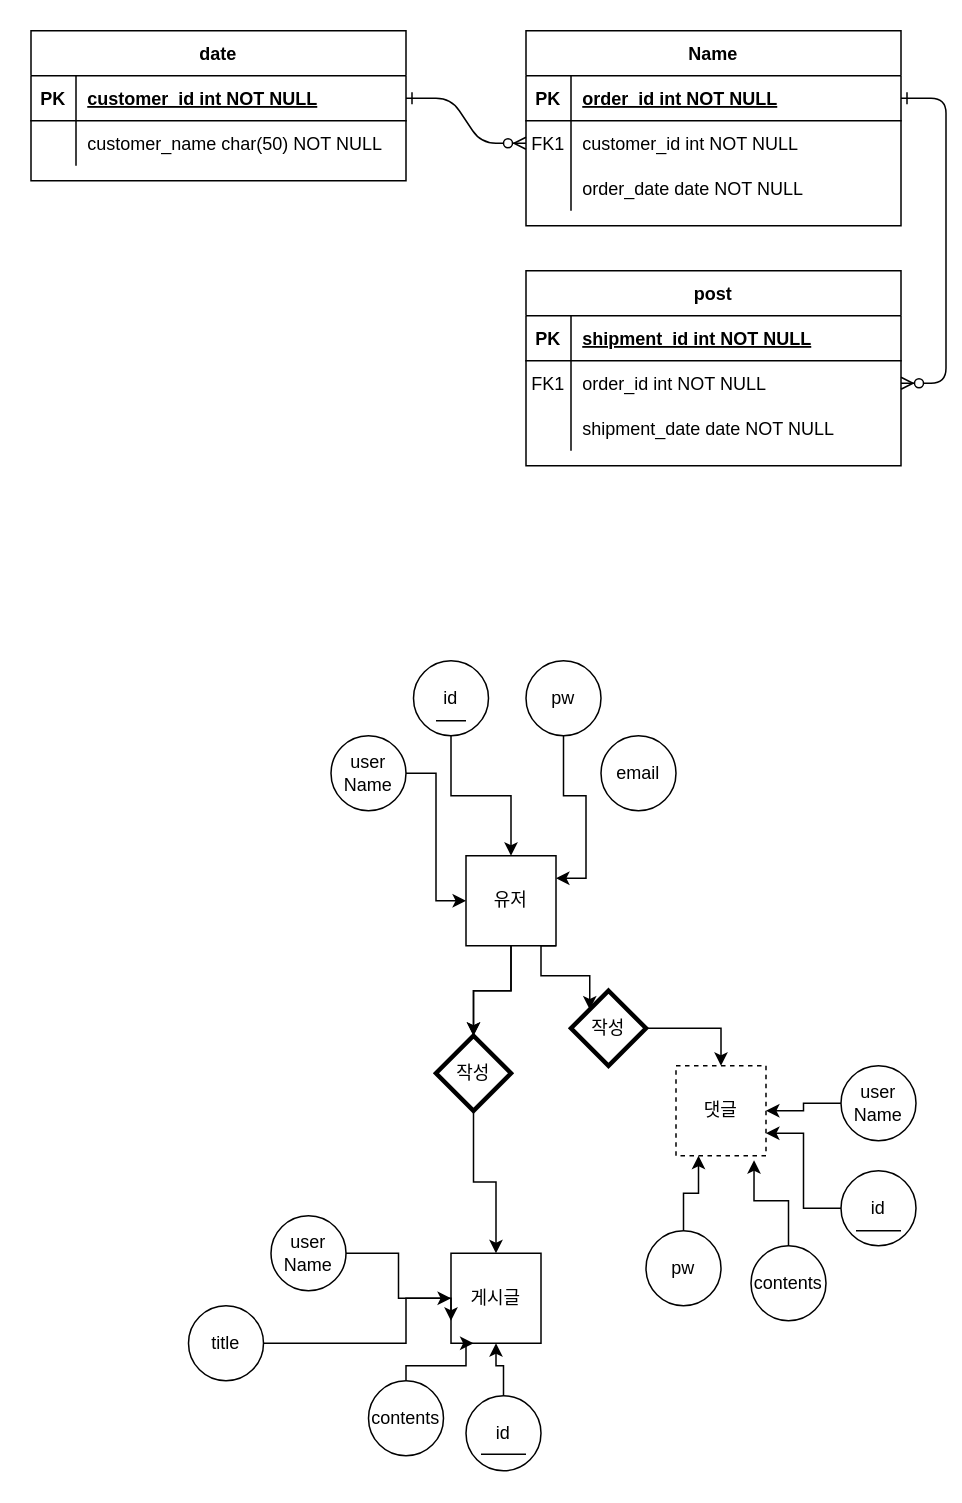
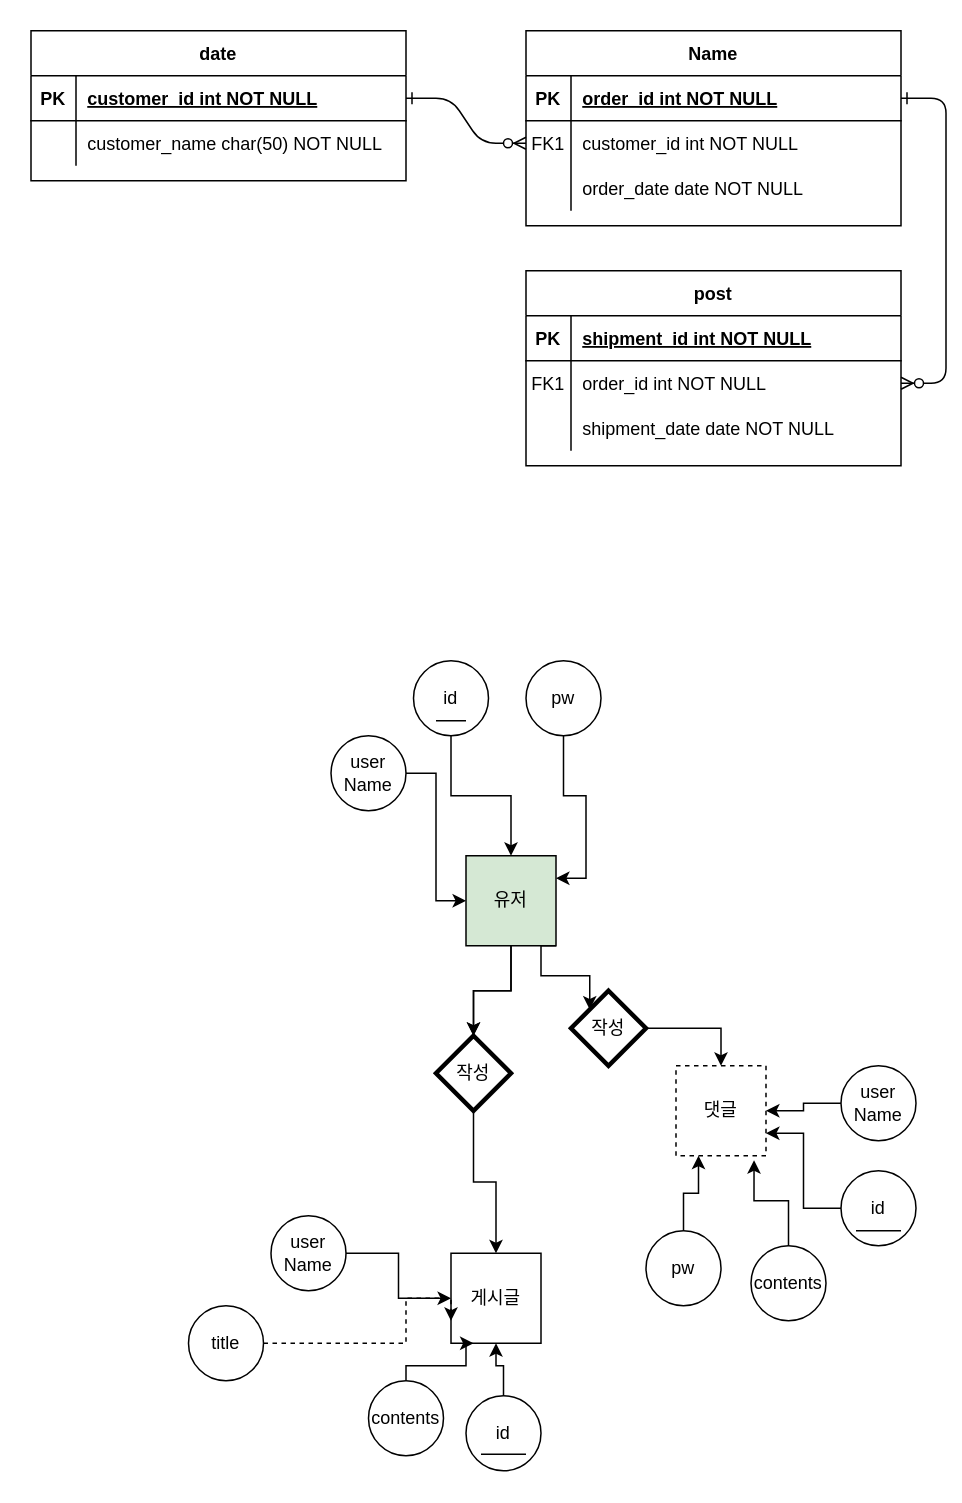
  <mxCell id="0" />
  <mxCell id="1" parent="0" />
  <mxCell id="2" value="" style="edgeStyle=entityRelationEdgeStyle;endArrow=ERzeroToMany;startArrow=ERone;endFill=1;startFill=0;" parent="1" source="25" target="8" edge="1"><mxGeometry width="100" height="100" relative="1" as="geometry"><mxPoint x="240" y="620" as="sourcePoint" /><mxPoint x="340" y="520" as="targetPoint" /></mxGeometry></mxCell>
  <mxCell id="3" value="" style="edgeStyle=entityRelationEdgeStyle;endArrow=ERzeroToMany;startArrow=ERone;endFill=1;startFill=0;" parent="1" source="5" target="18" edge="1"><mxGeometry width="100" height="100" relative="1" as="geometry"><mxPoint x="300" y="80" as="sourcePoint" /><mxPoint x="360" y="105" as="targetPoint" /></mxGeometry></mxCell>
  <mxCell id="4" value="Name" style="shape=table;startSize=30;container=1;collapsible=1;childLayout=tableLayout;fixedRows=1;rowLines=0;fontStyle=1;align=center;resizeLast=1;" parent="1" vertex="1"><mxGeometry x="350" y="20" width="250" height="130" as="geometry" /></mxCell>
  <mxCell id="5" value="" style="shape=partialRectangle;collapsible=0;dropTarget=0;pointerEvents=0;fillColor=none;points=[[0,0.5],[1,0.5]];portConstraint=eastwest;top=0;left=0;right=0;bottom=1;" parent="4" vertex="1"><mxGeometry y="30" width="250" height="30" as="geometry" /></mxCell>
  <mxCell id="6" value="PK" style="shape=partialRectangle;overflow=hidden;connectable=0;fillColor=none;top=0;left=0;bottom=0;right=0;fontStyle=1;" parent="5" vertex="1"><mxGeometry width="30" height="30" as="geometry"><mxRectangle width="30" height="30" as="alternateBounds" /></mxGeometry></mxCell>
  <mxCell id="7" value="order_id int NOT NULL " style="shape=partialRectangle;overflow=hidden;connectable=0;fillColor=none;top=0;left=0;bottom=0;right=0;align=left;spacingLeft=6;fontStyle=5;" parent="5" vertex="1"><mxGeometry x="30" width="220" height="30" as="geometry"><mxRectangle width="220" height="30" as="alternateBounds" /></mxGeometry></mxCell>
  <mxCell id="8" value="" style="shape=partialRectangle;collapsible=0;dropTarget=0;pointerEvents=0;fillColor=none;points=[[0,0.5],[1,0.5]];portConstraint=eastwest;top=0;left=0;right=0;bottom=0;" parent="4" vertex="1"><mxGeometry y="60" width="250" height="30" as="geometry" /></mxCell>
  <mxCell id="9" value="FK1" style="shape=partialRectangle;overflow=hidden;connectable=0;fillColor=none;top=0;left=0;bottom=0;right=0;" parent="8" vertex="1"><mxGeometry width="30" height="30" as="geometry"><mxRectangle width="30" height="30" as="alternateBounds" /></mxGeometry></mxCell>
  <mxCell id="10" value="customer_id int NOT NULL" style="shape=partialRectangle;overflow=hidden;connectable=0;fillColor=none;top=0;left=0;bottom=0;right=0;align=left;spacingLeft=6;" parent="8" vertex="1"><mxGeometry x="30" width="220" height="30" as="geometry"><mxRectangle width="220" height="30" as="alternateBounds" /></mxGeometry></mxCell>
  <mxCell id="11" value="" style="shape=partialRectangle;collapsible=0;dropTarget=0;pointerEvents=0;fillColor=none;points=[[0,0.5],[1,0.5]];portConstraint=eastwest;top=0;left=0;right=0;bottom=0;" parent="4" vertex="1"><mxGeometry y="90" width="250" height="30" as="geometry" /></mxCell>
  <mxCell id="12" value="" style="shape=partialRectangle;overflow=hidden;connectable=0;fillColor=none;top=0;left=0;bottom=0;right=0;" parent="11" vertex="1"><mxGeometry width="30" height="30" as="geometry"><mxRectangle width="30" height="30" as="alternateBounds" /></mxGeometry></mxCell>
  <mxCell id="13" value="order_date date NOT NULL" style="shape=partialRectangle;overflow=hidden;connectable=0;fillColor=none;top=0;left=0;bottom=0;right=0;align=left;spacingLeft=6;" parent="11" vertex="1"><mxGeometry x="30" width="220" height="30" as="geometry"><mxRectangle width="220" height="30" as="alternateBounds" /></mxGeometry></mxCell>
  <mxCell id="14" value="post" style="shape=table;startSize=30;container=1;collapsible=1;childLayout=tableLayout;fixedRows=1;rowLines=0;fontStyle=1;align=center;resizeLast=1;" parent="1" vertex="1"><mxGeometry x="350" y="180" width="250" height="130" as="geometry" /></mxCell>
  <mxCell id="15" value="" style="shape=partialRectangle;collapsible=0;dropTarget=0;pointerEvents=0;fillColor=none;points=[[0,0.5],[1,0.5]];portConstraint=eastwest;top=0;left=0;right=0;bottom=1;" parent="14" vertex="1"><mxGeometry y="30" width="250" height="30" as="geometry" /></mxCell>
  <mxCell id="16" value="PK" style="shape=partialRectangle;overflow=hidden;connectable=0;fillColor=none;top=0;left=0;bottom=0;right=0;fontStyle=1;" parent="15" vertex="1"><mxGeometry width="30" height="30" as="geometry"><mxRectangle width="30" height="30" as="alternateBounds" /></mxGeometry></mxCell>
  <mxCell id="17" value="shipment_id int NOT NULL " style="shape=partialRectangle;overflow=hidden;connectable=0;fillColor=none;top=0;left=0;bottom=0;right=0;align=left;spacingLeft=6;fontStyle=5;" parent="15" vertex="1"><mxGeometry x="30" width="220" height="30" as="geometry"><mxRectangle width="220" height="30" as="alternateBounds" /></mxGeometry></mxCell>
  <mxCell id="18" value="" style="shape=partialRectangle;collapsible=0;dropTarget=0;pointerEvents=0;fillColor=none;points=[[0,0.5],[1,0.5]];portConstraint=eastwest;top=0;left=0;right=0;bottom=0;" parent="14" vertex="1"><mxGeometry y="60" width="250" height="30" as="geometry" /></mxCell>
  <mxCell id="19" value="FK1" style="shape=partialRectangle;overflow=hidden;connectable=0;fillColor=none;top=0;left=0;bottom=0;right=0;" parent="18" vertex="1"><mxGeometry width="30" height="30" as="geometry"><mxRectangle width="30" height="30" as="alternateBounds" /></mxGeometry></mxCell>
  <mxCell id="20" value="order_id int NOT NULL" style="shape=partialRectangle;overflow=hidden;connectable=0;fillColor=none;top=0;left=0;bottom=0;right=0;align=left;spacingLeft=6;" parent="18" vertex="1"><mxGeometry x="30" width="220" height="30" as="geometry"><mxRectangle width="220" height="30" as="alternateBounds" /></mxGeometry></mxCell>
  <mxCell id="21" value="" style="shape=partialRectangle;collapsible=0;dropTarget=0;pointerEvents=0;fillColor=none;points=[[0,0.5],[1,0.5]];portConstraint=eastwest;top=0;left=0;right=0;bottom=0;" parent="14" vertex="1"><mxGeometry y="90" width="250" height="30" as="geometry" /></mxCell>
  <mxCell id="22" value="" style="shape=partialRectangle;overflow=hidden;connectable=0;fillColor=none;top=0;left=0;bottom=0;right=0;" parent="21" vertex="1"><mxGeometry width="30" height="30" as="geometry"><mxRectangle width="30" height="30" as="alternateBounds" /></mxGeometry></mxCell>
  <mxCell id="23" value="shipment_date date NOT NULL" style="shape=partialRectangle;overflow=hidden;connectable=0;fillColor=none;top=0;left=0;bottom=0;right=0;align=left;spacingLeft=6;" parent="21" vertex="1"><mxGeometry x="30" width="220" height="30" as="geometry"><mxRectangle width="220" height="30" as="alternateBounds" /></mxGeometry></mxCell>
  <mxCell id="24" value="date" style="shape=table;startSize=30;container=1;collapsible=1;childLayout=tableLayout;fixedRows=1;rowLines=0;fontStyle=1;align=center;resizeLast=1;" parent="1" vertex="1"><mxGeometry x="20" y="20" width="250" height="100" as="geometry" /></mxCell>
  <mxCell id="25" value="" style="shape=partialRectangle;collapsible=0;dropTarget=0;pointerEvents=0;fillColor=none;points=[[0,0.5],[1,0.5]];portConstraint=eastwest;top=0;left=0;right=0;bottom=1;" parent="24" vertex="1"><mxGeometry y="30" width="250" height="30" as="geometry" /></mxCell>
  <mxCell id="26" value="PK" style="shape=partialRectangle;overflow=hidden;connectable=0;fillColor=none;top=0;left=0;bottom=0;right=0;fontStyle=1;" parent="25" vertex="1"><mxGeometry width="30" height="30" as="geometry"><mxRectangle width="30" height="30" as="alternateBounds" /></mxGeometry></mxCell>
  <mxCell id="27" value="customer_id int NOT NULL " style="shape=partialRectangle;overflow=hidden;connectable=0;fillColor=none;top=0;left=0;bottom=0;right=0;align=left;spacingLeft=6;fontStyle=5;" parent="25" vertex="1"><mxGeometry x="30" width="220" height="30" as="geometry"><mxRectangle width="220" height="30" as="alternateBounds" /></mxGeometry></mxCell>
  <mxCell id="28" value="" style="shape=partialRectangle;collapsible=0;dropTarget=0;pointerEvents=0;fillColor=none;points=[[0,0.5],[1,0.5]];portConstraint=eastwest;top=0;left=0;right=0;bottom=0;" parent="24" vertex="1"><mxGeometry y="60" width="250" height="30" as="geometry" /></mxCell>
  <mxCell id="29" value="" style="shape=partialRectangle;overflow=hidden;connectable=0;fillColor=none;top=0;left=0;bottom=0;right=0;" parent="28" vertex="1"><mxGeometry width="30" height="30" as="geometry"><mxRectangle width="30" height="30" as="alternateBounds" /></mxGeometry></mxCell>
  <mxCell id="30" value="customer_name char(50) NOT NULL" style="shape=partialRectangle;overflow=hidden;connectable=0;fillColor=none;top=0;left=0;bottom=0;right=0;align=left;spacingLeft=6;" parent="28" vertex="1"><mxGeometry x="30" width="220" height="30" as="geometry"><mxRectangle width="220" height="30" as="alternateBounds" /></mxGeometry></mxCell>
  <mxCell id="31" style="edgeStyle=orthogonalEdgeStyle;rounded=0;orthogonalLoop=1;jettySize=auto;html=1;" edge="1" parent="1" source="34" target="46"><mxGeometry relative="1" as="geometry"><mxPoint x="330" y="700" as="targetPoint" /></mxGeometry></mxCell>
  <mxCell id="32" value="" style="edgeStyle=orthogonalEdgeStyle;rounded=0;orthogonalLoop=1;jettySize=auto;html=1;" edge="1" parent="1" source="34" target="46"><mxGeometry relative="1" as="geometry" /></mxCell>
  <mxCell id="33" style="edgeStyle=orthogonalEdgeStyle;rounded=0;orthogonalLoop=1;jettySize=auto;html=1;exitX=1;exitY=1;exitDx=0;exitDy=0;entryX=0;entryY=0;entryDx=0;entryDy=0;" edge="1" parent="1" source="34" target="48"><mxGeometry relative="1" as="geometry"><mxPoint x="390" y="650" as="targetPoint" /><Array as="points"><mxPoint x="360" y="630" /><mxPoint x="360" y="650" /><mxPoint x="393" y="650" /></Array></mxGeometry></mxCell>
- <mxCell id="34" value="유저" style="whiteSpace=wrap;html=1;aspect=fixed;" vertex="1" parent="1"><mxGeometry x="310" y="570" width="60" height="60" as="geometry" /></mxCell>
+ <mxCell id="34" value="유저" style="whiteSpace=wrap;html=1;aspect=fixed;fillColor=#d5e8d4;" vertex="1" parent="1"><mxGeometry x="310" y="570" width="60" height="60" as="geometry" /></mxCell>
  <mxCell id="35" value="게시글" style="whiteSpace=wrap;html=1;aspect=fixed;" vertex="1" parent="1"><mxGeometry x="300" y="835" width="60" height="60" as="geometry" /></mxCell>
  <mxCell id="36" style="edgeStyle=orthogonalEdgeStyle;rounded=0;orthogonalLoop=1;jettySize=auto;html=1;entryX=0;entryY=0.5;entryDx=0;entryDy=0;" edge="1" parent="1" source="37" target="34"><mxGeometry relative="1" as="geometry" /></mxCell>
  <mxCell id="37" value="user&lt;br&gt;Name" style="ellipse;whiteSpace=wrap;html=1;aspect=fixed;" vertex="1" parent="1"><mxGeometry x="220" y="490" width="50" height="50" as="geometry" /></mxCell>
  <mxCell id="38" style="edgeStyle=orthogonalEdgeStyle;rounded=0;orthogonalLoop=1;jettySize=auto;html=1;entryX=1;entryY=0.25;entryDx=0;entryDy=0;" edge="1" parent="1" source="39" target="34"><mxGeometry relative="1" as="geometry" /></mxCell>
  <mxCell id="39" value="pw" style="ellipse;whiteSpace=wrap;html=1;aspect=fixed;" vertex="1" parent="1"><mxGeometry x="350" y="440" width="50" height="50" as="geometry" /></mxCell>
- <mxCell id="40" value="email" style="ellipse;whiteSpace=wrap;html=1;aspect=fixed;" vertex="1" parent="1"><mxGeometry x="400" y="490" width="50" height="50" as="geometry" /></mxCell>
  <mxCell id="41" value="댓글" style="whiteSpace=wrap;html=1;aspect=fixed;dashed=1;" vertex="1" parent="1"><mxGeometry x="450" y="710" width="60" height="60" as="geometry" /></mxCell>
  <mxCell id="42" style="edgeStyle=orthogonalEdgeStyle;rounded=0;orthogonalLoop=1;jettySize=auto;html=1;" edge="1" parent="1" source="43" target="34"><mxGeometry relative="1" as="geometry" /></mxCell>
  <mxCell id="43" value="id" style="ellipse;whiteSpace=wrap;html=1;aspect=fixed;strokeColor=default;gradientColor=none;direction=west;" vertex="1" parent="1"><mxGeometry x="275" y="440" width="50" height="50" as="geometry" /></mxCell>
  <mxCell id="44" value="" style="endArrow=none;html=1;rounded=0;" edge="1" parent="1"><mxGeometry width="50" height="50" relative="1" as="geometry"><mxPoint x="290" y="480" as="sourcePoint" /><mxPoint x="310" y="480" as="targetPoint" /></mxGeometry></mxCell>
  <mxCell id="45" value="" style="edgeStyle=orthogonalEdgeStyle;rounded=0;orthogonalLoop=1;jettySize=auto;html=1;" edge="1" parent="1" source="46" target="35"><mxGeometry relative="1" as="geometry" /></mxCell>
  <mxCell id="46" value="작성" style="rhombus;whiteSpace=wrap;html=1;strokeColor=default;strokeWidth=3;gradientColor=none;" vertex="1" parent="1"><mxGeometry x="290" y="690" width="50" height="50" as="geometry" /></mxCell>
  <mxCell id="47" value="" style="edgeStyle=orthogonalEdgeStyle;rounded=0;orthogonalLoop=1;jettySize=auto;html=1;entryX=0.5;entryY=0;entryDx=0;entryDy=0;" edge="1" parent="1" source="48" target="41"><mxGeometry relative="1" as="geometry"><mxPoint x="480" y="700" as="targetPoint" /><Array as="points"><mxPoint x="480" y="685" /></Array></mxGeometry></mxCell>
  <mxCell id="48" value="작성" style="rhombus;whiteSpace=wrap;html=1;strokeColor=default;strokeWidth=3;gradientColor=none;" vertex="1" parent="1"><mxGeometry x="380" y="660" width="50" height="50" as="geometry" /></mxCell>
  <mxCell id="49" value="" style="edgeStyle=orthogonalEdgeStyle;rounded=0;orthogonalLoop=1;jettySize=auto;html=1;" edge="1" parent="1" source="50" target="41"><mxGeometry relative="1" as="geometry" /></mxCell>
  <mxCell id="50" value="user&lt;br&gt;Name" style="ellipse;whiteSpace=wrap;html=1;aspect=fixed;" vertex="1" parent="1"><mxGeometry x="560" y="710" width="50" height="50" as="geometry" /></mxCell>
  <mxCell id="51" style="edgeStyle=orthogonalEdgeStyle;rounded=0;orthogonalLoop=1;jettySize=auto;html=1;entryX=0.25;entryY=1;entryDx=0;entryDy=0;" edge="1" parent="1" source="52" target="41"><mxGeometry relative="1" as="geometry" /></mxCell>
  <mxCell id="52" value="pw" style="ellipse;whiteSpace=wrap;html=1;aspect=fixed;" vertex="1" parent="1"><mxGeometry x="430" y="820" width="50" height="50" as="geometry" /></mxCell>
  <mxCell id="53" value="" style="edgeStyle=orthogonalEdgeStyle;rounded=0;orthogonalLoop=1;jettySize=auto;html=1;" edge="1" parent="1" source="54" target="35"><mxGeometry relative="1" as="geometry" /></mxCell>
  <mxCell id="54" value="user&lt;br&gt;Name" style="ellipse;whiteSpace=wrap;html=1;aspect=fixed;" vertex="1" parent="1"><mxGeometry x="180" y="810" width="50" height="50" as="geometry" /></mxCell>
  <mxCell id="55" style="edgeStyle=orthogonalEdgeStyle;rounded=0;orthogonalLoop=1;jettySize=auto;html=1;entryX=0.867;entryY=1.05;entryDx=0;entryDy=0;entryPerimeter=0;" edge="1" parent="1" source="56" target="41"><mxGeometry relative="1" as="geometry"><Array as="points"><mxPoint x="525" y="800" /><mxPoint x="502" y="800" /></Array></mxGeometry></mxCell>
  <mxCell id="56" value="contents" style="ellipse;whiteSpace=wrap;html=1;aspect=fixed;" vertex="1" parent="1"><mxGeometry x="500" y="830" width="50" height="50" as="geometry" /></mxCell>
  <mxCell id="57" style="edgeStyle=orthogonalEdgeStyle;rounded=0;orthogonalLoop=1;jettySize=auto;html=1;entryX=0.25;entryY=1;entryDx=0;entryDy=0;" edge="1" parent="1" source="58" target="35"><mxGeometry relative="1" as="geometry"><mxPoint x="280" y="900" as="targetPoint" /><Array as="points"><mxPoint x="270" y="910" /><mxPoint x="310" y="910" /></Array></mxGeometry></mxCell>
  <mxCell id="58" value="contents" style="ellipse;whiteSpace=wrap;html=1;aspect=fixed;" vertex="1" parent="1"><mxGeometry x="245" y="920" width="50" height="50" as="geometry" /></mxCell>
- <mxCell id="59" value="" style="edgeStyle=orthogonalEdgeStyle;rounded=0;orthogonalLoop=1;jettySize=auto;html=1;entryX=0;entryY=0.75;entryDx=0;entryDy=0;" edge="1" parent="1" source="60" target="35"><mxGeometry relative="1" as="geometry"><mxPoint x="290" y="880" as="targetPoint" /><Array as="points"><mxPoint x="270" y="895" /><mxPoint x="270" y="865" /></Array></mxGeometry></mxCell>
+ <mxCell id="59" value="" style="edgeStyle=orthogonalEdgeStyle;rounded=0;orthogonalLoop=1;jettySize=auto;html=1;entryX=0;entryY=0.75;entryDx=0;entryDy=0;dashed=1;" edge="1" parent="1" source="60" target="35"><mxGeometry relative="1" as="geometry"><mxPoint x="290" y="880" as="targetPoint" /><Array as="points"><mxPoint x="270" y="895" /><mxPoint x="270" y="865" /></Array></mxGeometry></mxCell>
  <mxCell id="60" value="title" style="ellipse;whiteSpace=wrap;html=1;aspect=fixed;strokeColor=default;gradientColor=none;direction=west;" vertex="1" parent="1"><mxGeometry x="125" y="870" width="50" height="50" as="geometry" /></mxCell>
  <mxCell id="61" style="edgeStyle=orthogonalEdgeStyle;rounded=0;orthogonalLoop=1;jettySize=auto;html=1;entryX=1;entryY=0.75;entryDx=0;entryDy=0;" edge="1" parent="1" source="62" target="41"><mxGeometry relative="1" as="geometry"><mxPoint x="540" y="750" as="targetPoint" /></mxGeometry></mxCell>
  <mxCell id="62" value="id" style="ellipse;whiteSpace=wrap;html=1;aspect=fixed;strokeColor=default;gradientColor=none;direction=west;" vertex="1" parent="1"><mxGeometry x="560" y="780" width="50" height="50" as="geometry" /></mxCell>
  <mxCell id="63" value="" style="edgeStyle=orthogonalEdgeStyle;rounded=0;orthogonalLoop=1;jettySize=auto;html=1;" edge="1" parent="1" source="64" target="35"><mxGeometry relative="1" as="geometry" /></mxCell>
  <mxCell id="64" value="id" style="ellipse;whiteSpace=wrap;html=1;aspect=fixed;strokeColor=default;gradientColor=none;direction=west;" vertex="1" parent="1"><mxGeometry x="310" y="930" width="50" height="50" as="geometry" /></mxCell>
  <mxCell id="65" value="" style="endArrow=none;html=1;rounded=0;" edge="1" parent="1"><mxGeometry width="50" height="50" relative="1" as="geometry"><mxPoint x="570" y="820" as="sourcePoint" /><mxPoint x="600" y="820" as="targetPoint" /><Array as="points"><mxPoint x="600" y="820" /></Array></mxGeometry></mxCell>
  <mxCell id="66" value="" style="endArrow=none;html=1;rounded=0;" edge="1" parent="1"><mxGeometry width="50" height="50" relative="1" as="geometry"><mxPoint x="320" y="969" as="sourcePoint" /><mxPoint x="350" y="969" as="targetPoint" /></mxGeometry></mxCell>
